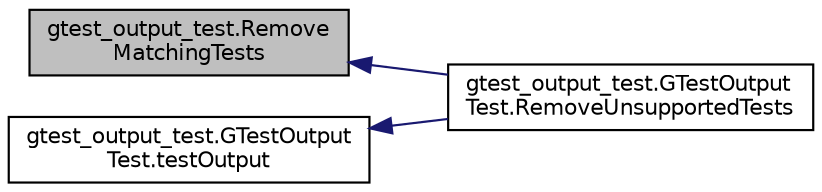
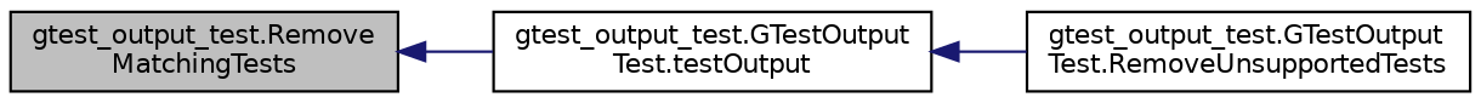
  digraph {
    rankdir=LR
    node [color=black fillcolor=white fontname=Helvetica fontsize=10 shape=record style=filled]
    edge [color=midnightblue dir=back fontname=Helvetica fontsize=10 labelfontname=Helvetica labelfontsize=10 style=solid]
    n1 [fillcolor=grey75 fontcolor=black height=0.2 label="gtest_output_test.Remove\lMatchingTests" width=0.4]
    n2 [height=0.2 label="gtest_output_test.GTestOutput\lTest.RemoveUnsupportedTests" width=0.4]
    n3 [height=0.2 label="gtest_output_test.GTestOutput\lTest.testOutput" width=0.4]
-   n1 -> n2
+   n1 -> n3
    n3 -> n2
  }
